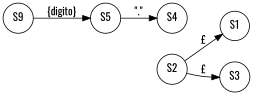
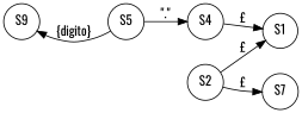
  digraph {
    fontname=Oswald
    rankdir=LR
    node [fontname=Oswald shape=circle]
    edge [fontname=Oswald]
    n1 [label=S9]
    S5
    S4
    S1
    S2
-   S3
-   n1 -> S5 [label="{digito}"]
+   S3 [label=S7]
+   S5 -> n1 [label="{digito}"]
    S5 -> S4 [label="\".\""]
+   S4 -> S1 [label="£"]
    S2 -> S1 [label="£"]
    S2 -> S3 [label="£"]
  }
